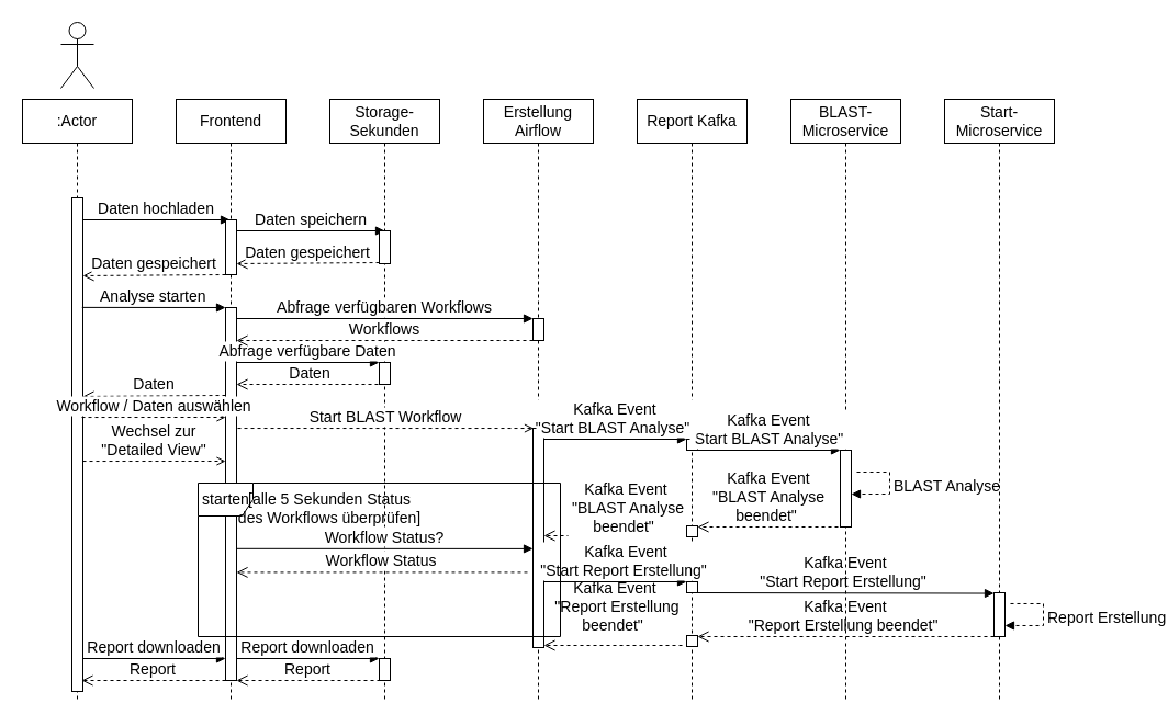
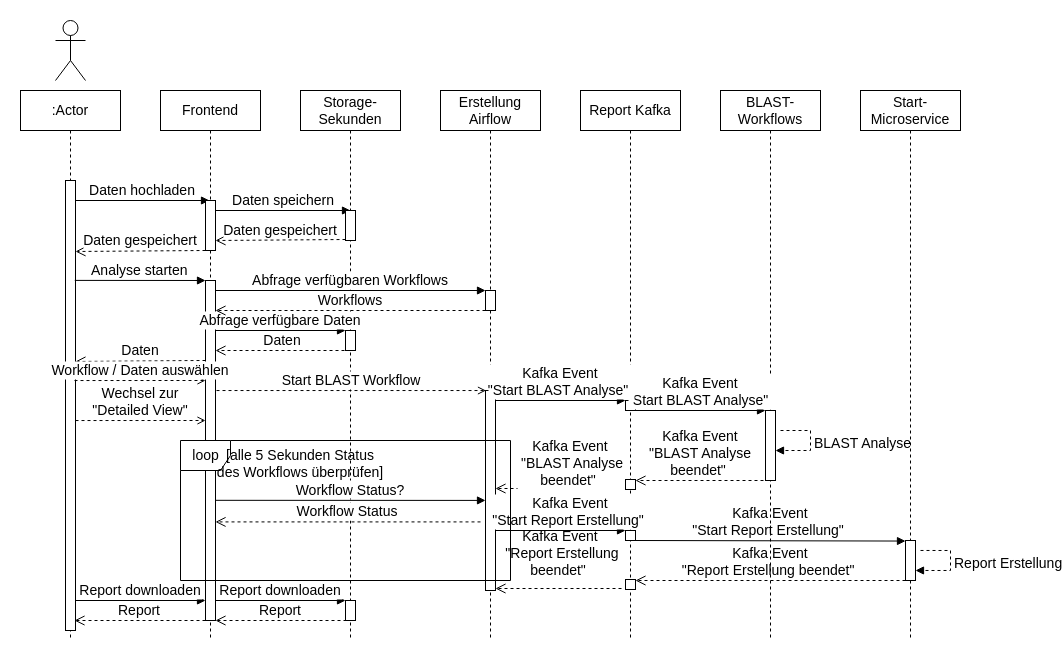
  <mxCell id="0" />
  <mxCell id="1" parent="0" />
  <mxCell id="2" value="Kafka Event&#10; &quot;BLAST Analyse &#10;beendet&quot; " style="verticalAlign=bottom;endArrow=open;dashed=1;endSize=8;exitX=0;exitY=0.967;shadow=0;strokeWidth=1;exitDx=0;exitDy=0;exitPerimeter=0;fontSize=14;" parent="1" edge="1"><mxGeometry x="-0.191" y="2" relative="1" as="geometry"><mxPoint x="495" y="488" as="targetPoint" /><mxPoint x="621" y="488" as="sourcePoint" /><mxPoint as="offset" /></mxGeometry></mxCell>
  <mxCell id="3" value="Actor" style="shape=umlActor;verticalLabelPosition=bottom;verticalAlign=top;html=1;fontColor=none;noLabel=1;fontSize=14;" parent="1" vertex="1"><mxGeometry x="55" y="20" width="30" height="60" as="geometry" /></mxCell>
  <mxCell id="4" value=":Actor" style="shape=umlLifeline;perimeter=lifelinePerimeter;whiteSpace=wrap;html=1;container=1;collapsible=0;recursiveResize=0;outlineConnect=0;fontSize=14;" parent="1" vertex="1"><mxGeometry x="20" y="90" width="100" height="550" as="geometry" /></mxCell>
  <mxCell id="5" value="" style="points=[];perimeter=orthogonalPerimeter;rounded=0;shadow=0;strokeWidth=1;fontSize=14;" parent="4" vertex="1"><mxGeometry x="45" y="90" width="10" height="450" as="geometry" /></mxCell>
  <mxCell id="6" value="Daten hochladen" style="verticalAlign=bottom;endArrow=block;shadow=0;strokeWidth=1;entryX=0.4;entryY=0;entryDx=0;entryDy=0;entryPerimeter=0;fontSize=14;" parent="4" target="8" edge="1"><mxGeometry relative="1" as="geometry"><mxPoint x="55" y="110" as="sourcePoint" /><mxPoint x="180" y="110" as="targetPoint" /></mxGeometry></mxCell>
  <mxCell id="7" value="Frontend" style="shape=umlLifeline;perimeter=lifelinePerimeter;whiteSpace=wrap;html=1;container=1;collapsible=0;recursiveResize=0;outlineConnect=0;fontSize=14;" parent="1" vertex="1"><mxGeometry x="160" y="90" width="100" height="550" as="geometry" /></mxCell>
  <mxCell id="8" value="" style="points=[];perimeter=orthogonalPerimeter;rounded=0;shadow=0;strokeWidth=1;fontSize=14;" parent="7" vertex="1"><mxGeometry x="45" y="110" width="10" height="50" as="geometry" /></mxCell>
  <mxCell id="9" value="Daten gespeichert" style="verticalAlign=bottom;endArrow=open;dashed=1;endSize=8;exitX=0;exitY=0.967;shadow=0;strokeWidth=1;exitDx=0;exitDy=0;exitPerimeter=0;entryX=1;entryY=0.8;entryDx=0;entryDy=0;entryPerimeter=0;fontSize=14;" parent="7" edge="1"><mxGeometry relative="1" as="geometry"><mxPoint x="-85" y="160.99" as="targetPoint" /><mxPoint x="45" y="160" as="sourcePoint" /></mxGeometry></mxCell>
  <mxCell id="10" value="Analyse starten" style="verticalAlign=bottom;endArrow=block;shadow=0;strokeWidth=1;entryX=0.4;entryY=0;entryDx=0;entryDy=0;entryPerimeter=0;exitX=0.929;exitY=0.222;exitDx=0;exitDy=0;exitPerimeter=0;fontSize=14;" parent="7" source="5" edge="1"><mxGeometry relative="1" as="geometry"><mxPoint x="-50" y="190" as="sourcePoint" /><mxPoint x="45" y="190" as="targetPoint" /></mxGeometry></mxCell>
  <mxCell id="11" value="Daten" style="verticalAlign=bottom;endArrow=open;dashed=1;endSize=8;exitX=0;exitY=0.967;shadow=0;strokeWidth=1;exitDx=0;exitDy=0;exitPerimeter=0;entryX=1;entryY=0.8;entryDx=0;entryDy=0;entryPerimeter=0;fontSize=14;" parent="7" edge="1"><mxGeometry relative="1" as="geometry"><mxPoint x="-85" y="270.99" as="targetPoint" /><mxPoint x="45" y="270" as="sourcePoint" /></mxGeometry></mxCell>
  <mxCell id="12" value="" style="points=[];perimeter=orthogonalPerimeter;rounded=0;shadow=0;strokeWidth=1;fontSize=14;" parent="7" vertex="1"><mxGeometry x="45" y="190" width="10" height="340" as="geometry" /></mxCell>
  <mxCell id="13" value="Workflow / Daten auswählen" style="verticalAlign=bottom;endArrow=open;shadow=0;strokeWidth=1;entryX=0.4;entryY=0;entryDx=0;entryDy=0;entryPerimeter=0;exitX=0.9;exitY=0.244;exitDx=0;exitDy=0;exitPerimeter=0;dashed=1;endFill=0;fontSize=14;" parent="7" edge="1"><mxGeometry relative="1" as="geometry"><mxPoint x="-86" y="290.04" as="sourcePoint" /><mxPoint x="45" y="290" as="targetPoint" /></mxGeometry></mxCell>
  <mxCell id="14" value="Report" style="verticalAlign=bottom;endArrow=open;dashed=1;endSize=8;exitX=0;exitY=0.967;shadow=0;strokeWidth=1;exitDx=0;exitDy=0;exitPerimeter=0;fontSize=14;" parent="7" edge="1"><mxGeometry x="0.008" relative="1" as="geometry"><mxPoint x="-86" y="530" as="targetPoint" /><mxPoint x="45" y="530" as="sourcePoint" /><mxPoint as="offset" /></mxGeometry></mxCell>
  <mxCell id="15" value="Storage-Sekunden" style="shape=umlLifeline;perimeter=lifelinePerimeter;whiteSpace=wrap;html=1;container=1;collapsible=0;recursiveResize=0;outlineConnect=0;fontSize=14;" parent="1" vertex="1"><mxGeometry x="300" y="90" width="100" height="550" as="geometry" /></mxCell>
  <mxCell id="16" value="Report downloaden" style="verticalAlign=bottom;endArrow=block;shadow=0;strokeWidth=1;entryX=0.4;entryY=0;entryDx=0;entryDy=0;entryPerimeter=0;fontSize=14;" parent="15" edge="1"><mxGeometry relative="1" as="geometry"><mxPoint x="-85" y="510" as="sourcePoint" /><mxPoint x="45" y="510" as="targetPoint" /></mxGeometry></mxCell>
  <mxCell id="17" value="Daten speichern" style="verticalAlign=bottom;endArrow=block;shadow=0;strokeWidth=1;entryX=0.5;entryY=0;entryDx=0;entryDy=0;entryPerimeter=0;fontSize=14;" parent="15" target="18" edge="1"><mxGeometry relative="1" as="geometry"><mxPoint x="-85" y="120" as="sourcePoint" /><mxPoint x="-20" y="140" as="targetPoint" /></mxGeometry></mxCell>
  <mxCell id="18" value="" style="points=[];perimeter=orthogonalPerimeter;rounded=0;shadow=0;strokeWidth=1;fontSize=14;" parent="15" vertex="1"><mxGeometry x="45" y="120" width="10" height="30" as="geometry" /></mxCell>
  <mxCell id="19" value="" style="points=[];perimeter=orthogonalPerimeter;rounded=0;shadow=0;strokeWidth=1;fontSize=14;" parent="15" vertex="1"><mxGeometry x="45" y="240" width="10" height="20" as="geometry" /></mxCell>
  <mxCell id="20" value="Abfrage verfügbare Daten" style="verticalAlign=bottom;endArrow=block;shadow=0;strokeWidth=1;entryX=0.5;entryY=0;entryDx=0;entryDy=0;entryPerimeter=0;fontSize=14;" parent="15" edge="1"><mxGeometry relative="1" as="geometry"><mxPoint x="-85" y="240" as="sourcePoint" /><mxPoint x="45" y="240" as="targetPoint" /></mxGeometry></mxCell>
  <mxCell id="21" value="Abfrage verfügbaren Workflows" style="verticalAlign=bottom;endArrow=block;shadow=0;strokeWidth=1;fontSize=14;" parent="15" edge="1"><mxGeometry relative="1" as="geometry"><mxPoint x="-85" y="200" as="sourcePoint" /><mxPoint x="185" y="200" as="targetPoint" /></mxGeometry></mxCell>
  <mxCell id="22" value="Daten" style="verticalAlign=bottom;endArrow=open;dashed=1;endSize=8;exitX=0;exitY=0.967;shadow=0;strokeWidth=1;exitDx=0;exitDy=0;exitPerimeter=0;entryX=1;entryY=0.8;entryDx=0;entryDy=0;entryPerimeter=0;fontSize=14;" parent="15" edge="1"><mxGeometry relative="1" as="geometry"><mxPoint x="-85" y="260" as="targetPoint" /><mxPoint x="50" y="260" as="sourcePoint" /></mxGeometry></mxCell>
  <mxCell id="23" value="Start BLAST Workflow" style="verticalAlign=bottom;endArrow=open;shadow=0;strokeWidth=1;exitX=0.9;exitY=0.244;exitDx=0;exitDy=0;exitPerimeter=0;dashed=1;endFill=0;fontSize=14;" parent="15" edge="1"><mxGeometry relative="1" as="geometry"><mxPoint x="-84" y="300.04" as="sourcePoint" /><mxPoint x="185.5" y="300.04" as="targetPoint" /></mxGeometry></mxCell>
  <mxCell id="24" value="" style="points=[];perimeter=orthogonalPerimeter;rounded=0;shadow=0;strokeWidth=1;fontSize=14;" parent="15" vertex="1"><mxGeometry x="45" y="510" width="10" height="20" as="geometry" /></mxCell>
  <mxCell id="25" value="Erstellung Airflow" style="shape=umlLifeline;perimeter=lifelinePerimeter;whiteSpace=wrap;html=1;container=1;collapsible=0;recursiveResize=0;outlineConnect=0;fontSize=14;" parent="1" vertex="1"><mxGeometry x="440" y="90" width="100" height="550" as="geometry" /></mxCell>
  <mxCell id="26" value="" style="points=[];perimeter=orthogonalPerimeter;rounded=0;shadow=0;strokeWidth=1;fontSize=14;" parent="25" vertex="1"><mxGeometry x="45" y="200" width="10" height="20" as="geometry" /></mxCell>
  <mxCell id="27" value="Workflows" style="verticalAlign=bottom;endArrow=open;dashed=1;endSize=8;exitX=0;exitY=0.967;shadow=0;strokeWidth=1;exitDx=0;exitDy=0;exitPerimeter=0;fontSize=14;" parent="25" edge="1"><mxGeometry relative="1" as="geometry"><mxPoint x="-225" y="220" as="targetPoint" /><mxPoint x="45" y="220" as="sourcePoint" /></mxGeometry></mxCell>
  <mxCell id="28" value="" style="points=[];perimeter=orthogonalPerimeter;rounded=0;shadow=0;strokeWidth=1;fontSize=14;" parent="25" vertex="1"><mxGeometry x="45" y="300" width="10" height="200" as="geometry" /></mxCell>
  <mxCell id="29" value="Report Kafka" style="shape=umlLifeline;perimeter=lifelinePerimeter;whiteSpace=wrap;html=1;container=1;collapsible=0;recursiveResize=0;outlineConnect=0;fontSize=14;" parent="1" vertex="1"><mxGeometry x="580" y="90" width="100" height="550" as="geometry" /></mxCell>
  <mxCell id="30" value="Kafka Event&#10; &quot;Report Erstellung &#10;beendet&quot; " style="verticalAlign=bottom;endArrow=open;dashed=1;endSize=8;exitX=0;exitY=0.967;shadow=0;strokeWidth=1;exitDx=0;exitDy=0;exitPerimeter=0;fontSize=14;" parent="29" edge="1"><mxGeometry x="-0.032" y="-8" relative="1" as="geometry"><mxPoint x="-85" y="498" as="targetPoint" /><mxPoint x="41" y="498" as="sourcePoint" /><mxPoint as="offset" /></mxGeometry></mxCell>
  <mxCell id="31" value="" style="points=[];perimeter=orthogonalPerimeter;rounded=0;shadow=0;strokeWidth=1;fontSize=14;" parent="29" vertex="1"><mxGeometry x="45" y="310" width="10" height="10" as="geometry" /></mxCell>
  <mxCell id="32" value="" style="points=[];perimeter=orthogonalPerimeter;rounded=0;shadow=0;strokeWidth=1;fontSize=14;" parent="29" vertex="1"><mxGeometry x="45" y="389" width="10" height="10" as="geometry" /></mxCell>
  <mxCell id="33" value="Kafka Event&#10;&quot;Report Erstellung beendet&quot; " style="verticalAlign=bottom;endArrow=open;dashed=1;endSize=8;shadow=0;strokeWidth=1;fontSize=14;" parent="29" edge="1"><mxGeometry relative="1" as="geometry"><mxPoint x="55" y="490" as="targetPoint" /><mxPoint x="325" y="490" as="sourcePoint" /><mxPoint as="offset" /></mxGeometry></mxCell>
  <mxCell id="34" value="Kafka Event&#10;&quot;Start Report Erstellung&quot; " style="verticalAlign=bottom;endArrow=block;shadow=0;strokeWidth=1;entryX=0;entryY=0.014;entryDx=0;entryDy=0;entryPerimeter=0;fontSize=14;" parent="29" target="44" edge="1"><mxGeometry relative="1" as="geometry"><mxPoint x="55" y="450" as="sourcePoint" /><mxPoint x="270" y="450" as="targetPoint" /></mxGeometry></mxCell>
  <mxCell id="35" value="Kafka Event &#10;&quot;Start Report Erstellung&quot; " style="verticalAlign=bottom;endArrow=block;shadow=0;strokeWidth=1;fontSize=14;" parent="29" edge="1"><mxGeometry x="0.154" relative="1" as="geometry"><mxPoint x="-85" y="440" as="sourcePoint" /><mxPoint x="45" y="440" as="targetPoint" /><mxPoint as="offset" /></mxGeometry></mxCell>
  <mxCell id="36" value="" style="points=[];perimeter=orthogonalPerimeter;rounded=0;shadow=0;strokeWidth=1;fontSize=14;" parent="29" vertex="1"><mxGeometry x="45" y="440" width="10" height="10" as="geometry" /></mxCell>
  <mxCell id="37" value="" style="points=[];perimeter=orthogonalPerimeter;rounded=0;shadow=0;strokeWidth=1;fontSize=14;" parent="29" vertex="1"><mxGeometry x="45" y="489" width="10" height="10" as="geometry" /></mxCell>
- <mxCell id="38" value="BLAST-Microservice" style="shape=umlLifeline;perimeter=lifelinePerimeter;whiteSpace=wrap;html=1;container=1;collapsible=0;recursiveResize=0;outlineConnect=0;fontSize=14;" parent="1" vertex="1"><mxGeometry x="720" y="90" width="100" height="550" as="geometry" /></mxCell>
+ <mxCell id="38" value="BLAST-Workflows" style="shape=umlLifeline;perimeter=lifelinePerimeter;whiteSpace=wrap;html=1;container=1;collapsible=0;recursiveResize=0;outlineConnect=0;fontSize=14;" parent="1" vertex="1"><mxGeometry x="720" y="90" width="100" height="550" as="geometry" /></mxCell>
  <mxCell id="39" value="Kafka Event&#10;&quot;BLAST Analyse &#10;beendet&quot; " style="verticalAlign=bottom;endArrow=open;dashed=1;endSize=8;exitX=0;exitY=0.967;shadow=0;strokeWidth=1;exitDx=0;exitDy=0;exitPerimeter=0;fontSize=14;" parent="38" edge="1"><mxGeometry x="-0.016" relative="1" as="geometry"><mxPoint x="-85" y="390" as="targetPoint" /><mxPoint x="43" y="390" as="sourcePoint" /><mxPoint as="offset" /></mxGeometry></mxCell>
  <mxCell id="40" value="Kafka Event &#10;&quot;Start BLAST Analyse&quot; " style="verticalAlign=bottom;endArrow=block;shadow=0;strokeWidth=1;fontSize=14;" parent="38" edge="1"><mxGeometry relative="1" as="geometry"><mxPoint x="-85" y="320" as="sourcePoint" /><mxPoint x="45" y="320" as="targetPoint" /></mxGeometry></mxCell>
  <mxCell id="41" value="" style="points=[];perimeter=orthogonalPerimeter;rounded=0;shadow=0;strokeWidth=1;fontSize=14;" parent="38" vertex="1"><mxGeometry x="45" y="320" width="10" height="70" as="geometry" /></mxCell>
  <mxCell id="42" value="BLAST Analyse" style="edgeStyle=orthogonalEdgeStyle;html=1;align=left;spacingLeft=2;endArrow=block;rounded=0;dashed=1;fontColor=none;fontSize=14;" parent="38" edge="1"><mxGeometry relative="1" as="geometry"><mxPoint x="60" y="340" as="sourcePoint" /><Array as="points"><mxPoint x="90" y="340" /></Array><mxPoint x="55" y="360" as="targetPoint" /></mxGeometry></mxCell>
  <mxCell id="43" value="Start-Microservice" style="shape=umlLifeline;perimeter=lifelinePerimeter;whiteSpace=wrap;html=1;container=1;collapsible=0;recursiveResize=0;outlineConnect=0;fontSize=14;" parent="1" vertex="1"><mxGeometry x="860" y="90" width="100" height="550" as="geometry" /></mxCell>
  <mxCell id="44" value="" style="points=[];perimeter=orthogonalPerimeter;rounded=0;shadow=0;strokeWidth=1;fontSize=14;" parent="43" vertex="1"><mxGeometry x="45" y="450" width="10" height="40" as="geometry" /></mxCell>
  <mxCell id="45" value="Report Erstellung" style="edgeStyle=orthogonalEdgeStyle;html=1;align=left;spacingLeft=2;endArrow=block;rounded=0;dashed=1;fontColor=none;fontSize=14;" parent="43" edge="1"><mxGeometry relative="1" as="geometry"><mxPoint x="60" y="459.97" as="sourcePoint" /><Array as="points"><mxPoint x="90" y="459.97" /></Array><mxPoint x="55" y="479.97" as="targetPoint" /></mxGeometry></mxCell>
  <mxCell id="46" value="Daten gespeichert" style="verticalAlign=bottom;endArrow=open;dashed=1;endSize=8;exitX=0;exitY=0.967;shadow=0;strokeWidth=1;exitDx=0;exitDy=0;exitPerimeter=0;entryX=1;entryY=0.8;entryDx=0;entryDy=0;entryPerimeter=0;fontSize=14;" parent="1" source="18" target="8" edge="1"><mxGeometry relative="1" as="geometry"><mxPoint x="270" y="260" as="targetPoint" /><mxPoint x="330" y="240" as="sourcePoint" /></mxGeometry></mxCell>
  <mxCell id="47" value="Kafka Event &#10;&quot;Start BLAST Analyse&quot; " style="verticalAlign=bottom;endArrow=block;shadow=0;strokeWidth=1;fontSize=14;" parent="1" edge="1"><mxGeometry relative="1" as="geometry"><mxPoint x="495" y="400" as="sourcePoint" /><mxPoint x="625" y="400" as="targetPoint" /></mxGeometry></mxCell>
  <mxCell id="48" value="Report downloaden" style="verticalAlign=bottom;endArrow=block;shadow=0;strokeWidth=1;entryX=0.4;entryY=0;entryDx=0;entryDy=0;entryPerimeter=0;fontSize=14;" parent="1" edge="1"><mxGeometry relative="1" as="geometry"><mxPoint x="75" y="600" as="sourcePoint" /><mxPoint x="205" y="600" as="targetPoint" /></mxGeometry></mxCell>
  <mxCell id="49" value="Report" style="verticalAlign=bottom;endArrow=open;dashed=1;endSize=8;exitX=0;exitY=0.967;shadow=0;strokeWidth=1;exitDx=0;exitDy=0;exitPerimeter=0;fontSize=14;" parent="1" edge="1"><mxGeometry x="0.008" relative="1" as="geometry"><mxPoint x="215" y="620" as="targetPoint" /><mxPoint x="346" y="620" as="sourcePoint" /><mxPoint as="offset" /></mxGeometry></mxCell>
  <mxCell id="50" value="Wechsel zur&#10;&quot;Detailed View&quot;" style="verticalAlign=bottom;endArrow=open;shadow=0;strokeWidth=1;entryX=0.4;entryY=0;entryDx=0;entryDy=0;entryPerimeter=0;exitX=0.9;exitY=0.244;exitDx=0;exitDy=0;exitPerimeter=0;dashed=1;endFill=0;fontSize=14;" parent="1" edge="1"><mxGeometry relative="1" as="geometry"><mxPoint x="75" y="420.04" as="sourcePoint" /><mxPoint x="205" y="420" as="targetPoint" /></mxGeometry></mxCell>
- <mxCell id="51" value="starten" style="shape=umlFrame;tabPosition=left;html=1;boundedLbl=1;labelInHeader=1;width=50;height=30;fontColor=none;fontSize=14;" parent="1" vertex="1"><mxGeometry x="180" y="440" width="330" height="140" as="geometry" /></mxCell>
+ <mxCell id="51" value="loop" style="shape=umlFrame;tabPosition=left;html=1;boundedLbl=1;labelInHeader=1;width=50;height=30;fontColor=none;fontSize=14;" parent="1" vertex="1"><mxGeometry x="180" y="440" width="330" height="140" as="geometry" /></mxCell>
  <mxCell id="52" value="[alle 5 Sekunden Status &#10;des Workflows überprüfen]" style="text;align=center;fontColor=none;fontSize=14;" parent="51" vertex="1"><mxGeometry width="100" height="20" relative="1" as="geometry"><mxPoint x="70" as="offset" /></mxGeometry></mxCell>
  <mxCell id="53" value="Workflow Status?" style="verticalAlign=bottom;endArrow=block;shadow=0;strokeWidth=1;entryX=0.4;entryY=0;entryDx=0;entryDy=0;entryPerimeter=0;exitX=0.929;exitY=0.222;exitDx=0;exitDy=0;exitPerimeter=0;fontSize=14;" parent="51" edge="1"><mxGeometry relative="1" as="geometry"><mxPoint x="35.0" y="59.82" as="sourcePoint" /><mxPoint x="305" y="59.92" as="targetPoint" /></mxGeometry></mxCell>
  <mxCell id="54" value="Workflow Status" style="verticalAlign=bottom;endArrow=open;dashed=1;endSize=8;shadow=0;strokeWidth=1;fontSize=14;" parent="51" edge="1"><mxGeometry relative="1" as="geometry"><mxPoint x="35" y="81.41" as="targetPoint" /><mxPoint x="300" y="81.41" as="sourcePoint" /><mxPoint as="offset" /></mxGeometry></mxCell>
